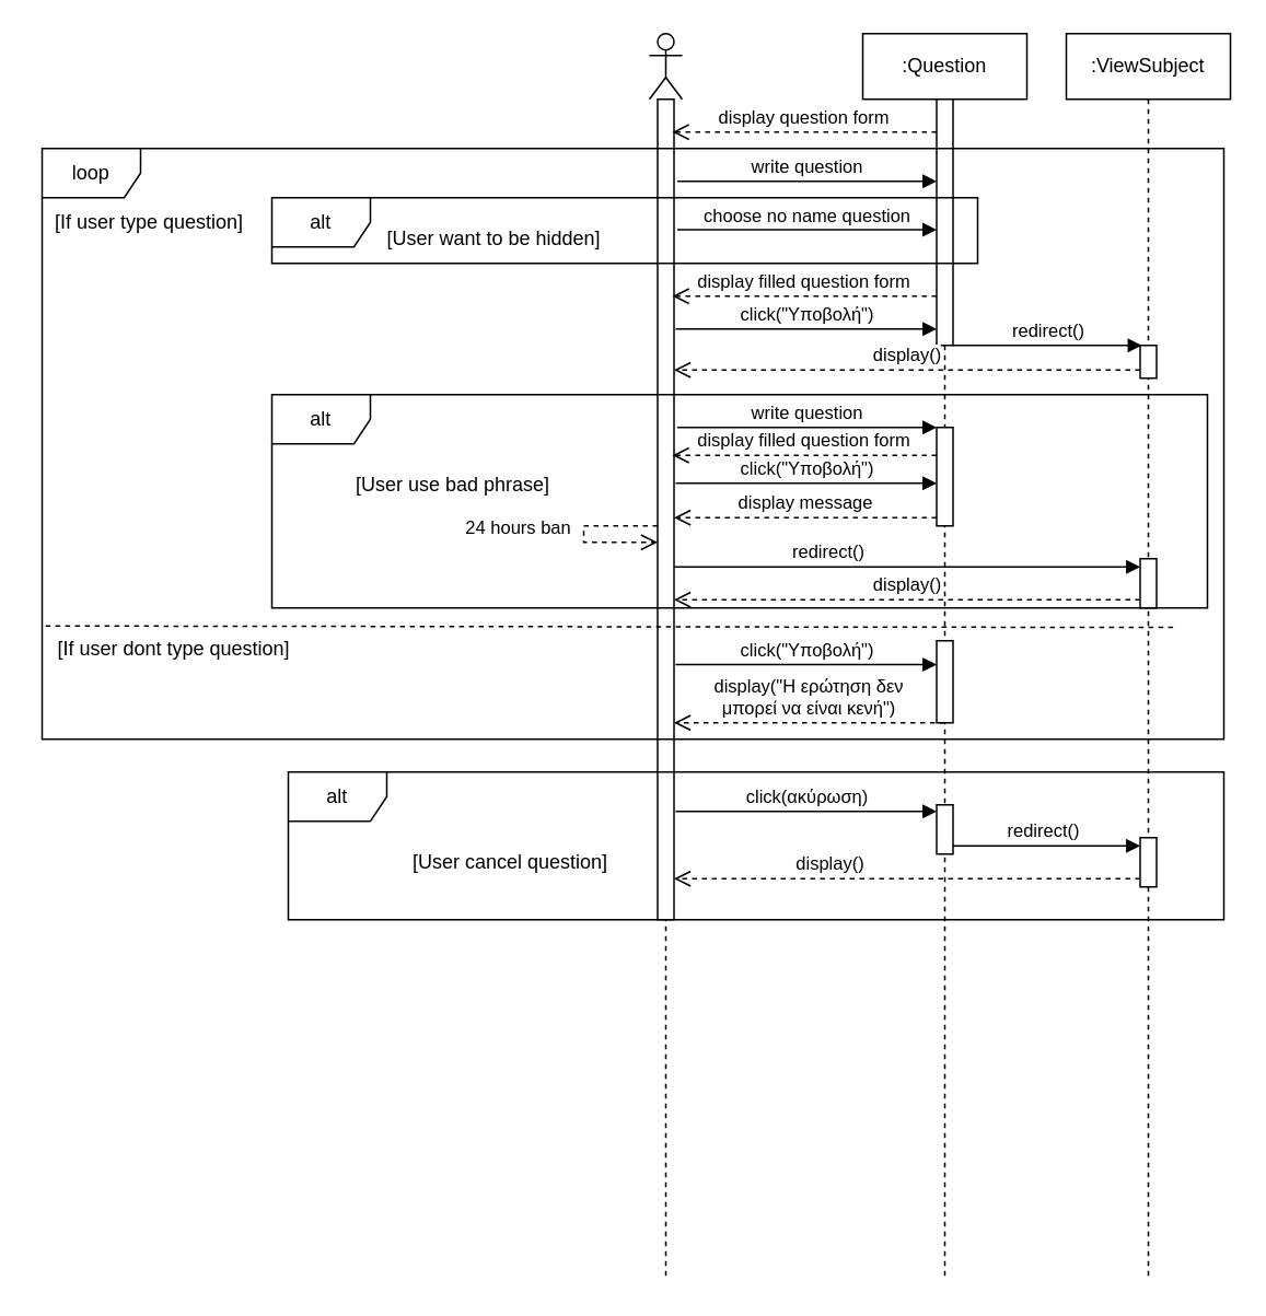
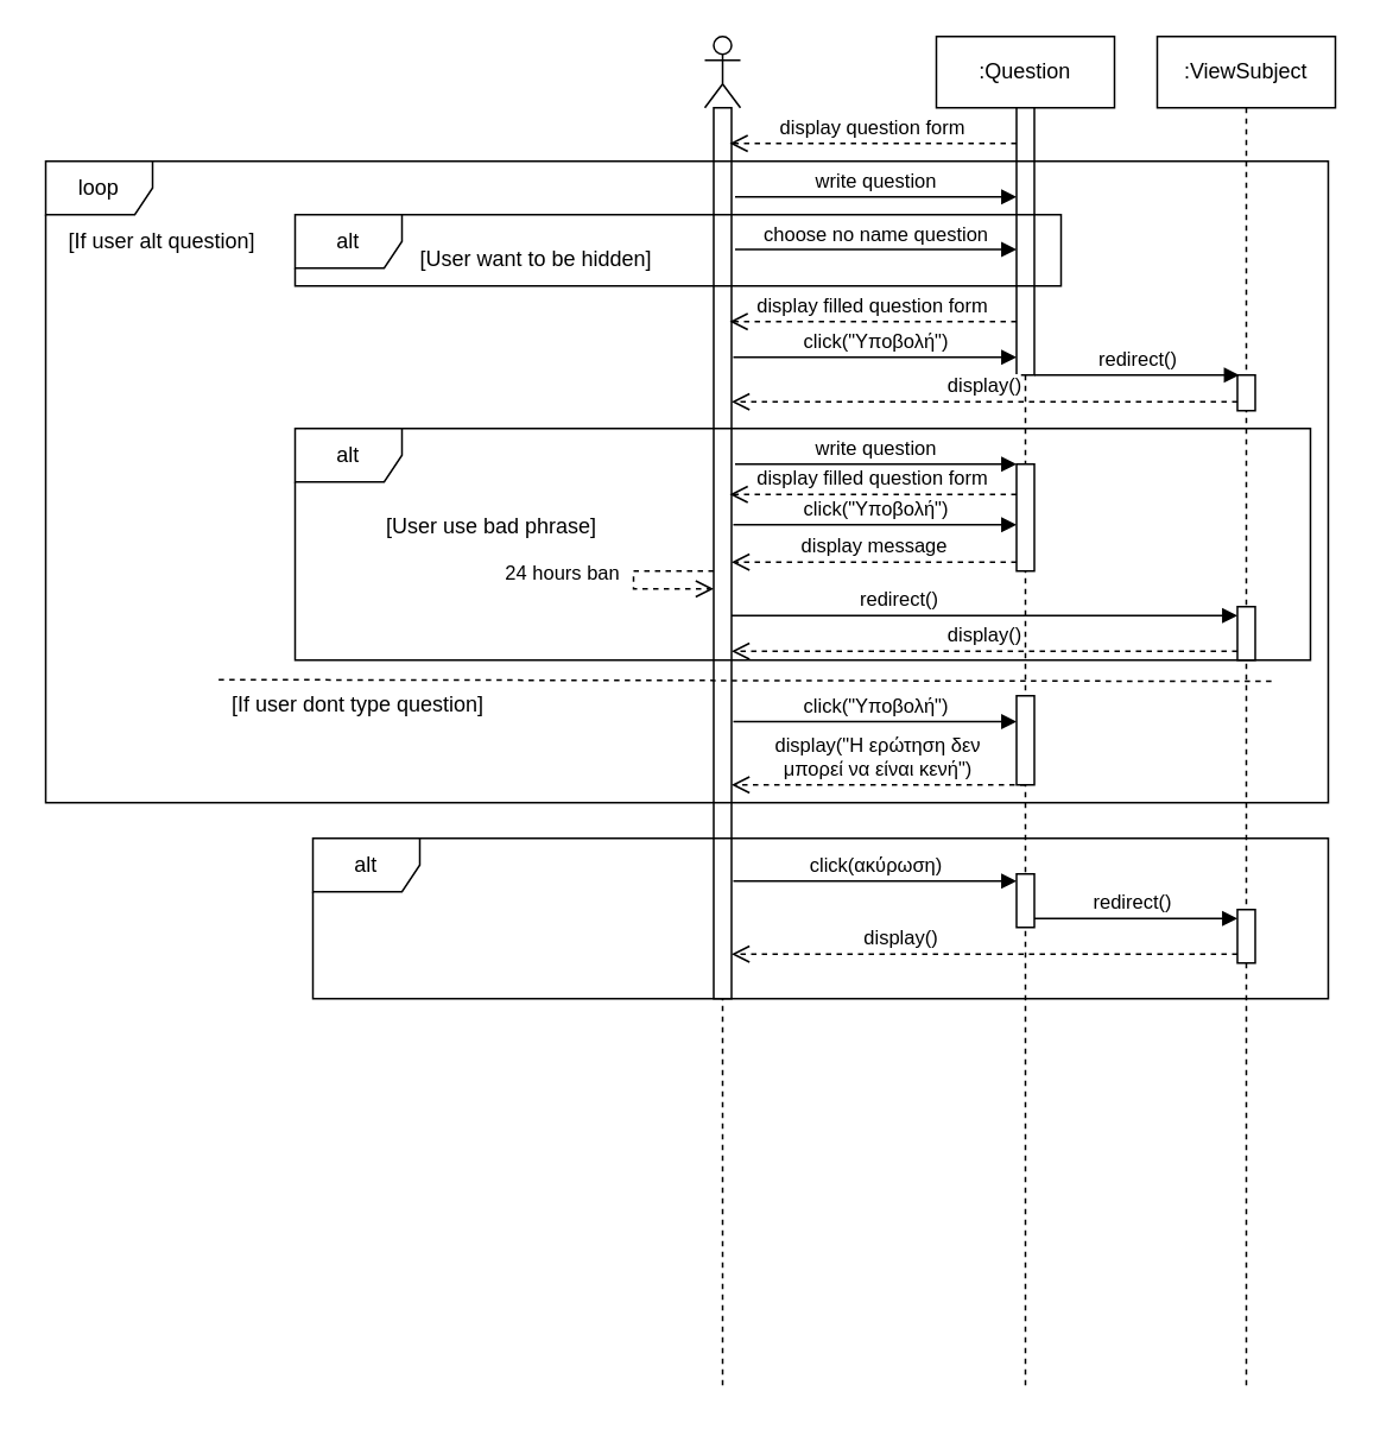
  <mxCell id="0" />
  <mxCell id="1" parent="0" />
  <mxCell id="2" value="" style="shape=umlLifeline;perimeter=lifelinePerimeter;whiteSpace=wrap;html=1;container=1;dropTarget=0;collapsible=0;recursiveResize=0;outlineConnect=0;portConstraint=eastwest;newEdgeStyle={&quot;curved&quot;:0,&quot;rounded&quot;:0};participant=umlActor;" parent="1" vertex="1"><mxGeometry x="395" y="20" width="20" height="760" as="geometry" /></mxCell>
  <mxCell id="3" value="" style="html=1;points=[[0,0,0,0,5],[0,1,0,0,-5],[1,0,0,0,5],[1,1,0,0,-5]];perimeter=orthogonalPerimeter;outlineConnect=0;targetShapes=umlLifeline;portConstraint=eastwest;newEdgeStyle={&quot;curved&quot;:0,&quot;rounded&quot;:0};" parent="2" vertex="1"><mxGeometry x="5" y="40" width="10" height="500" as="geometry" /></mxCell>
  <mxCell id="4" value="24 hours ban" style="html=1;verticalAlign=bottom;endArrow=open;dashed=1;endSize=8;curved=0;rounded=0;" parent="2" source="3" target="3" edge="1"><mxGeometry x="0.1" y="-40" relative="1" as="geometry"><mxPoint y="300" as="sourcePoint" /><mxPoint x="-80" y="300" as="targetPoint" /><Array as="points"><mxPoint x="-40" y="300" /><mxPoint x="-40" y="310" /></Array><mxPoint x="-40" y="-40" as="offset" /></mxGeometry></mxCell>
  <mxCell id="5" value=":Question" style="shape=umlLifeline;perimeter=lifelinePerimeter;whiteSpace=wrap;html=1;container=1;dropTarget=0;collapsible=0;recursiveResize=0;outlineConnect=0;portConstraint=eastwest;newEdgeStyle={&quot;curved&quot;:0,&quot;rounded&quot;:0};" parent="1" vertex="1"><mxGeometry x="525" y="20" width="100" height="760" as="geometry" /></mxCell>
  <mxCell id="6" value="[User want to be hidden]" style="text;html=1;align=center;verticalAlign=middle;resizable=0;points=[];autosize=1;strokeColor=none;fillColor=none;" parent="1" vertex="1"><mxGeometry x="225" y="130" width="150" height="30" as="geometry" /></mxCell>
  <mxCell id="7" value="" style="html=1;points=[[0,0,0,0,5],[0,1,0,0,-5],[1,0,0,0,5],[1,1,0,0,-5]];perimeter=orthogonalPerimeter;outlineConnect=0;targetShapes=umlLifeline;portConstraint=eastwest;newEdgeStyle={&quot;curved&quot;:0,&quot;rounded&quot;:0};" parent="1" vertex="1"><mxGeometry x="570" y="60" width="10" height="150" as="geometry" /></mxCell>
  <mxCell id="8" value="write question" style="html=1;verticalAlign=bottom;endArrow=block;curved=0;rounded=0;entryX=-0.2;entryY=0.54;entryDx=0;entryDy=0;entryPerimeter=0;" parent="1" edge="1"><mxGeometry width="80" relative="1" as="geometry"><mxPoint x="412" y="110" as="sourcePoint" /><mxPoint x="570" y="110" as="targetPoint" /></mxGeometry></mxCell>
  <mxCell id="9" value="display question form" style="html=1;verticalAlign=bottom;endArrow=open;dashed=1;endSize=8;curved=0;rounded=0;entryX=0.9;entryY=0.035;entryDx=0;entryDy=0;entryPerimeter=0;" parent="1" edge="1"><mxGeometry relative="1" as="geometry"><mxPoint x="570" y="80" as="sourcePoint" /><mxPoint x="409" y="80" as="targetPoint" /></mxGeometry></mxCell>
  <mxCell id="10" value="choose no name question" style="html=1;verticalAlign=bottom;endArrow=block;curved=0;rounded=0;exitX=1.2;exitY=0.097;exitDx=0;exitDy=0;exitPerimeter=0;" parent="1" edge="1"><mxGeometry width="80" relative="1" as="geometry"><mxPoint x="412" y="139.5" as="sourcePoint" /><mxPoint x="570" y="139.5" as="targetPoint" /></mxGeometry></mxCell>
  <mxCell id="11" value="alt" style="shape=umlFrame;whiteSpace=wrap;html=1;pointerEvents=0;" parent="1" vertex="1"><mxGeometry x="165" y="120" width="430" height="40" as="geometry" /></mxCell>
  <mxCell id="12" value="display filled question form" style="html=1;verticalAlign=bottom;endArrow=open;dashed=1;endSize=8;curved=0;rounded=0;" parent="1" edge="1"><mxGeometry relative="1" as="geometry"><mxPoint x="570" y="180" as="sourcePoint" /><mxPoint x="409" y="180" as="targetPoint" /></mxGeometry></mxCell>
  <mxCell id="13" value="loop" style="shape=umlFrame;whiteSpace=wrap;html=1;pointerEvents=0;" parent="1" vertex="1"><mxGeometry x="25" y="90" width="720" height="360" as="geometry" /></mxCell>
- <mxCell id="14" value="[If user type question]" style="text;html=1;align=center;verticalAlign=middle;resizable=0;points=[];autosize=1;strokeColor=none;fillColor=none;" parent="1" vertex="1"><mxGeometry x="20" y="120" width="140" height="30" as="geometry" /></mxCell>
+ <mxCell id="14" value="[If user alt question]" style="text;html=1;align=center;verticalAlign=middle;resizable=0;points=[];autosize=1;strokeColor=none;fillColor=none;" parent="1" vertex="1"><mxGeometry x="20" y="120" width="140" height="30" as="geometry" /></mxCell>
  <mxCell id="15" value=":ViewSubject" style="shape=umlLifeline;perimeter=lifelinePerimeter;whiteSpace=wrap;html=1;container=1;dropTarget=0;collapsible=0;recursiveResize=0;outlineConnect=0;portConstraint=eastwest;newEdgeStyle={&quot;curved&quot;:0,&quot;rounded&quot;:0};" parent="1" vertex="1"><mxGeometry x="649" y="20" width="100" height="760" as="geometry" /></mxCell>
  <mxCell id="16" value="" style="html=1;points=[[0,0,0,0,5],[0,1,0,0,-5],[1,0,0,0,5],[1,1,0,0,-5]];perimeter=orthogonalPerimeter;outlineConnect=0;targetShapes=umlLifeline;portConstraint=eastwest;newEdgeStyle={&quot;curved&quot;:0,&quot;rounded&quot;:0};" parent="15" vertex="1"><mxGeometry x="45" y="190" width="10" height="20" as="geometry" /></mxCell>
  <mxCell id="17" value="" style="html=1;points=[[0,0,0,0,5],[0,1,0,0,-5],[1,0,0,0,5],[1,1,0,0,-5]];perimeter=orthogonalPerimeter;outlineConnect=0;targetShapes=umlLifeline;portConstraint=eastwest;newEdgeStyle={&quot;curved&quot;:0,&quot;rounded&quot;:0};" parent="15" vertex="1"><mxGeometry x="45" y="320" width="10" height="30" as="geometry" /></mxCell>
  <mxCell id="18" value="redirect()" style="html=1;verticalAlign=bottom;endArrow=block;curved=0;rounded=0;" parent="1" edge="1"><mxGeometry width="80" relative="1" as="geometry"><mxPoint x="580" y="210" as="sourcePoint" /><mxPoint x="695" y="210" as="targetPoint" /></mxGeometry></mxCell>
  <mxCell id="19" value="display()" style="html=1;verticalAlign=bottom;endArrow=open;dashed=1;endSize=8;curved=0;rounded=0;exitX=0;exitY=1;exitDx=0;exitDy=-5;exitPerimeter=0;" parent="1" source="16" target="3" edge="1"><mxGeometry relative="1" as="geometry"><mxPoint x="505" y="220" as="sourcePoint" /><mxPoint x="425" y="220" as="targetPoint" /></mxGeometry></mxCell>
  <mxCell id="20" value="alt" style="shape=umlFrame;whiteSpace=wrap;html=1;pointerEvents=0;" parent="1" vertex="1"><mxGeometry x="165" y="240" width="570" height="130" as="geometry" /></mxCell>
  <mxCell id="21" value="[User use bad phrase]" style="text;html=1;align=center;verticalAlign=middle;resizable=0;points=[];autosize=1;strokeColor=none;fillColor=none;" parent="1" vertex="1"><mxGeometry x="205" y="280" width="140" height="30" as="geometry" /></mxCell>
  <mxCell id="22" value="" style="html=1;points=[[0,0,0,0,5],[0,1,0,0,-5],[1,0,0,0,5],[1,1,0,0,-5]];perimeter=orthogonalPerimeter;outlineConnect=0;targetShapes=umlLifeline;portConstraint=eastwest;newEdgeStyle={&quot;curved&quot;:0,&quot;rounded&quot;:0};" parent="1" vertex="1"><mxGeometry x="570" y="260" width="10" height="60" as="geometry" /></mxCell>
  <mxCell id="23" value="write question" style="html=1;verticalAlign=bottom;endArrow=block;curved=0;rounded=0;entryX=-0.2;entryY=0.54;entryDx=0;entryDy=0;entryPerimeter=0;" parent="1" edge="1"><mxGeometry width="80" relative="1" as="geometry"><mxPoint x="412" y="260" as="sourcePoint" /><mxPoint x="570" y="260" as="targetPoint" /></mxGeometry></mxCell>
  <mxCell id="24" value="display filled question form" style="html=1;verticalAlign=bottom;endArrow=open;dashed=1;endSize=8;curved=0;rounded=0;entryX=0.9;entryY=0.167;entryDx=0;entryDy=0;entryPerimeter=0;" parent="1" edge="1"><mxGeometry relative="1" as="geometry"><mxPoint x="570" y="277" as="sourcePoint" /><mxPoint x="409" y="277" as="targetPoint" /></mxGeometry></mxCell>
  <mxCell id="25" value="click(&quot;Υποβολή&quot;)" style="html=1;verticalAlign=bottom;endArrow=block;curved=0;rounded=0;" parent="1" edge="1"><mxGeometry width="80" relative="1" as="geometry"><mxPoint x="411" y="200" as="sourcePoint" /><mxPoint x="570" y="200" as="targetPoint" /></mxGeometry></mxCell>
  <mxCell id="26" value="click(&quot;Υποβολή&quot;)" style="html=1;verticalAlign=bottom;endArrow=block;curved=0;rounded=0;" parent="1" edge="1"><mxGeometry width="80" relative="1" as="geometry"><mxPoint x="411" y="294" as="sourcePoint" /><mxPoint x="570" y="294" as="targetPoint" /></mxGeometry></mxCell>
  <mxCell id="27" value="display message" style="html=1;verticalAlign=bottom;endArrow=open;dashed=1;endSize=8;curved=0;rounded=0;exitX=0;exitY=1;exitDx=0;exitDy=-5;exitPerimeter=0;" parent="1" source="22" target="3" edge="1"><mxGeometry relative="1" as="geometry"><mxPoint x="495" y="320" as="sourcePoint" /><mxPoint x="415" y="320" as="targetPoint" /></mxGeometry></mxCell>
  <mxCell id="28" value="" style="endArrow=none;dashed=1;html=1;rounded=0;exitX=0.013;exitY=0.033;exitDx=0;exitDy=0;exitPerimeter=0;entryX=1.001;entryY=0.645;entryDx=0;entryDy=0;entryPerimeter=0;" parent="1" source="29" edge="1"><mxGeometry width="50" height="50" relative="1" as="geometry"><mxPoint x="65" y="410" as="sourcePoint" /><mxPoint x="715.69" y="381.9" as="targetPoint" /></mxGeometry></mxCell>
- <mxCell id="29" value="[If user dont type question]" style="text;html=1;align=center;verticalAlign=middle;resizable=0;points=[];autosize=1;strokeColor=none;fillColor=none;" parent="1" vertex="1"><mxGeometry x="25" y="380" width="160" height="30" as="geometry" /></mxCell>
+ <mxCell id="29" value="[If user dont type question]" style="text;html=1;align=center;verticalAlign=middle;resizable=0;points=[];autosize=1;strokeColor=none;fillColor=none;" parent="1" vertex="1"><mxGeometry x="120" y="380" width="160" height="30" as="geometry" /></mxCell>
  <mxCell id="30" value="display(&quot;Η ερώτηση δεν&lt;div&gt;μπορεί να είναι κενή&quot;)&lt;/div&gt;" style="html=1;verticalAlign=bottom;endArrow=open;dashed=1;endSize=8;curved=0;rounded=0;exitX=0.5;exitY=1;exitDx=0;exitDy=0;exitPerimeter=0;" parent="1" source="32" edge="1"><mxGeometry relative="1" as="geometry"><mxPoint x="515" y="430" as="sourcePoint" /><mxPoint x="410" y="440" as="targetPoint" /></mxGeometry></mxCell>
  <mxCell id="31" value="click(&quot;Υποβολή&quot;)" style="html=1;verticalAlign=bottom;endArrow=block;curved=0;rounded=0;" parent="1" edge="1"><mxGeometry width="80" relative="1" as="geometry"><mxPoint x="411" y="404.5" as="sourcePoint" /><mxPoint x="570" y="404.5" as="targetPoint" /></mxGeometry></mxCell>
  <mxCell id="32" value="" style="html=1;points=[[0,0,0,0,5],[0,1,0,0,-5],[1,0,0,0,5],[1,1,0,0,-5]];perimeter=orthogonalPerimeter;outlineConnect=0;targetShapes=umlLifeline;portConstraint=eastwest;newEdgeStyle={&quot;curved&quot;:0,&quot;rounded&quot;:0};" parent="1" vertex="1"><mxGeometry x="570" y="390" width="10" height="50" as="geometry" /></mxCell>
  <mxCell id="33" value="redirect()" style="html=1;verticalAlign=bottom;endArrow=block;curved=0;rounded=0;entryX=0;entryY=0;entryDx=0;entryDy=5;entryPerimeter=0;" parent="1" source="3" target="17" edge="1"><mxGeometry x="-0.34" width="80" relative="1" as="geometry"><mxPoint x="415" y="330" as="sourcePoint" /><mxPoint x="695" y="330" as="targetPoint" /><mxPoint as="offset" /></mxGeometry></mxCell>
  <mxCell id="34" value="display()" style="html=1;verticalAlign=bottom;endArrow=open;dashed=1;endSize=8;curved=0;rounded=0;exitX=0;exitY=1;exitDx=0;exitDy=-5;exitPerimeter=0;" parent="1" source="17" target="3" edge="1"><mxGeometry relative="1" as="geometry"><mxPoint x="525" y="340" as="sourcePoint" /><mxPoint x="445" y="340" as="targetPoint" /></mxGeometry></mxCell>
  <mxCell id="35" value="alt" style="shape=umlFrame;whiteSpace=wrap;html=1;pointerEvents=0;" vertex="1" parent="1"><mxGeometry x="175" y="470" width="570" height="90" as="geometry" /></mxCell>
- <mxCell id="36" value="[User cancel question]" style="text;html=1;align=center;verticalAlign=middle;resizable=0;points=[];autosize=1;strokeColor=none;fillColor=none;" vertex="1" parent="1"><mxGeometry x="240" y="510" width="140" height="30" as="geometry" /></mxCell>
  <mxCell id="37" value="" style="html=1;points=[[0,0,0,0,5],[0,1,0,0,-5],[1,0,0,0,5],[1,1,0,0,-5]];perimeter=orthogonalPerimeter;outlineConnect=0;targetShapes=umlLifeline;portConstraint=eastwest;newEdgeStyle={&quot;curved&quot;:0,&quot;rounded&quot;:0};" vertex="1" parent="1"><mxGeometry x="694" y="510" width="10" height="30" as="geometry" /></mxCell>
  <mxCell id="38" value="" style="html=1;points=[[0,0,0,0,5],[0,1,0,0,-5],[1,0,0,0,5],[1,1,0,0,-5]];perimeter=orthogonalPerimeter;outlineConnect=0;targetShapes=umlLifeline;portConstraint=eastwest;newEdgeStyle={&quot;curved&quot;:0,&quot;rounded&quot;:0};" vertex="1" parent="1"><mxGeometry x="570" y="490" width="10" height="30" as="geometry" /></mxCell>
  <mxCell id="39" value="click(ακύρωση)" style="html=1;verticalAlign=bottom;endArrow=block;curved=0;rounded=0;" edge="1" parent="1"><mxGeometry width="80" relative="1" as="geometry"><mxPoint x="411" y="494" as="sourcePoint" /><mxPoint x="570" y="494" as="targetPoint" /></mxGeometry></mxCell>
  <mxCell id="40" value="redirect()" style="html=1;verticalAlign=bottom;endArrow=block;curved=0;rounded=0;exitX=1;exitY=1;exitDx=0;exitDy=-5;exitPerimeter=0;" edge="1" parent="1" source="38" target="37"><mxGeometry x="-0.035" width="80" relative="1" as="geometry"><mxPoint x="420" y="535" as="sourcePoint" /><mxPoint x="505" y="540" as="targetPoint" /><mxPoint as="offset" /></mxGeometry></mxCell>
  <mxCell id="41" value="display()" style="html=1;verticalAlign=bottom;endArrow=open;dashed=1;endSize=8;curved=0;rounded=0;exitX=0;exitY=1;exitDx=0;exitDy=-5;exitPerimeter=0;" edge="1" parent="1" source="37" target="3"><mxGeometry x="0.331" relative="1" as="geometry"><mxPoint x="535" y="540" as="sourcePoint" /><mxPoint x="420" y="535" as="targetPoint" /><mxPoint as="offset" /></mxGeometry></mxCell>
